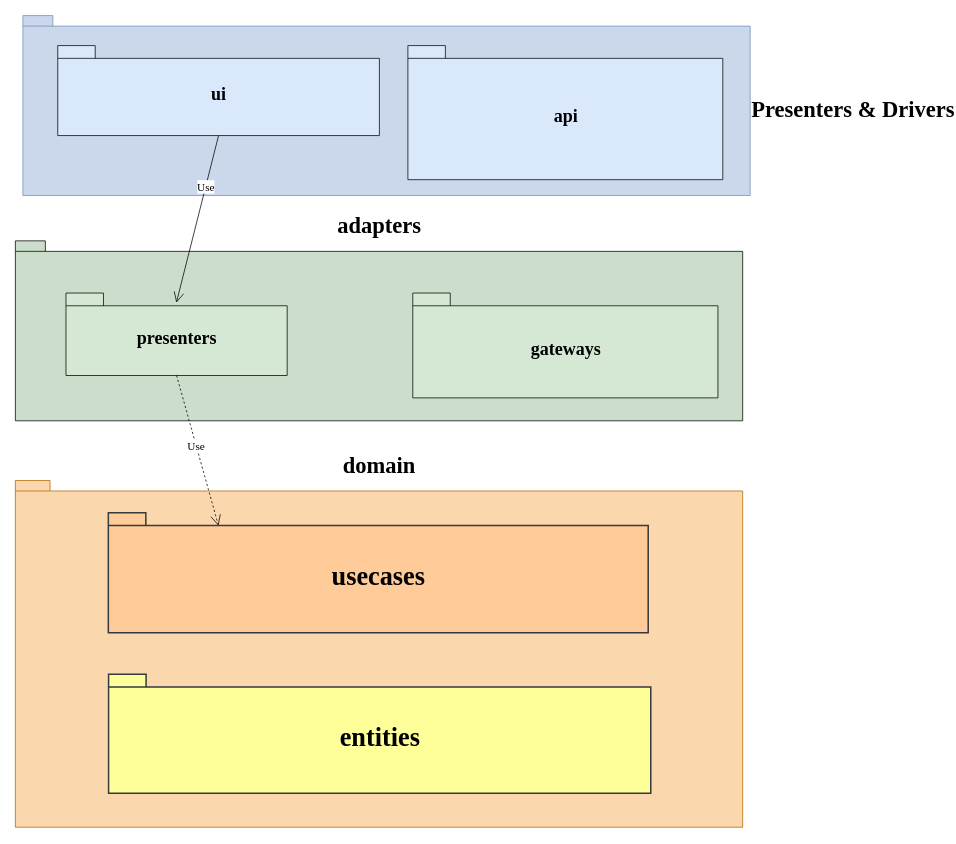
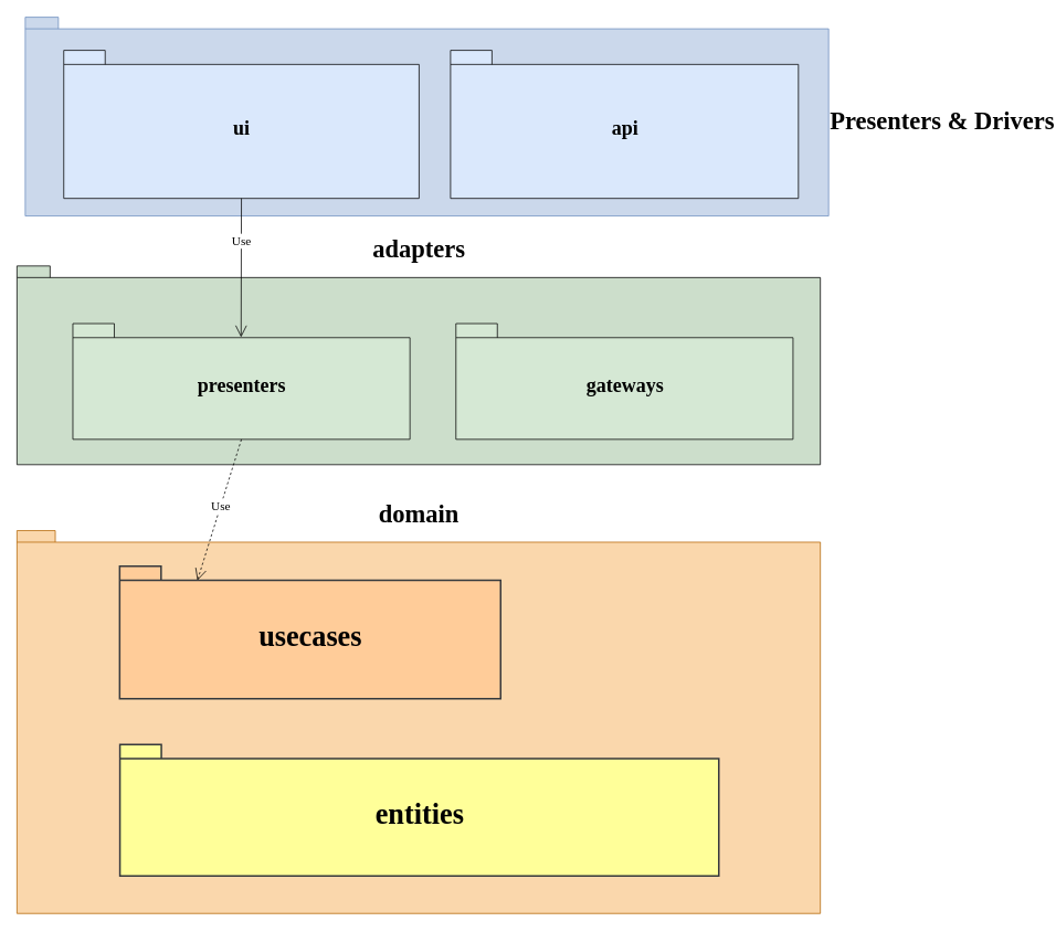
  <mxCell id="0" />
  <mxCell id="1" parent="0" />
  <mxCell id="2" value="&lt;font style=&quot;font-size: 30px&quot;&gt;Presenters &amp;amp; Drivers&lt;/font&gt;" style="shape=folder;fontStyle=1;spacingTop=10;tabWidth=40;tabHeight=14;tabPosition=left;html=1;fontSize=15;labelPosition=right;verticalLabelPosition=middle;align=left;verticalAlign=middle;fontFamily=Verdana;fillColor=#CBD8EB;strokeColor=#6c8ebf;" parent="1" vertex="1"><mxGeometry x="30" y="20" width="970" height="240" as="geometry" /></mxCell>
  <mxCell id="3" value="" style="group;strokeColor=none;fillColor=#ffffff;labelPosition=center;verticalLabelPosition=top;align=center;verticalAlign=bottom;" parent="1" vertex="1" connectable="0"><mxGeometry x="20" y="640" width="970" height="462.46" as="geometry" /></mxCell>
  <mxCell id="4" value="&lt;font style=&quot;font-size: 30px&quot;&gt;domain&lt;br&gt;&lt;/font&gt;" style="shape=folder;fontStyle=1;spacingTop=10;tabWidth=40;tabHeight=14;tabPosition=left;html=1;fontSize=15;labelPosition=center;verticalLabelPosition=top;align=center;verticalAlign=bottom;fontFamily=Verdana;fillColor=#fad7ac;strokeColor=#b46504;" parent="3" vertex="1"><mxGeometry width="970" height="462.46" as="geometry" /></mxCell>
- <mxCell id="5" value="&lt;font style=&quot;font-size: 35px&quot;&gt;usecases&lt;/font&gt;" style="shape=folder;fontStyle=1;spacingTop=10;tabWidth=50;tabHeight=17;tabPosition=left;html=1;rounded=0;shadow=0;comic=0;labelBackgroundColor=none;strokeWidth=2;fontFamily=Verdana;fontSize=12;align=center;labelPosition=center;verticalLabelPosition=middle;verticalAlign=middle;fillColor=#ffcc99;strokeColor=#36393d;" parent="3" vertex="1"><mxGeometry x="124" y="43.12" width="720" height="160" as="geometry" /></mxCell>
+ <mxCell id="5" value="&lt;font style=&quot;font-size: 35px&quot;&gt;usecases&lt;/font&gt;" style="shape=folder;fontStyle=1;spacingTop=10;tabWidth=50;tabHeight=17;tabPosition=left;html=1;rounded=0;shadow=0;comic=0;labelBackgroundColor=none;strokeWidth=2;fontFamily=Verdana;fontSize=12;align=center;labelPosition=center;verticalLabelPosition=middle;verticalAlign=middle;fillColor=#ffcc99;strokeColor=#36393d;" parent="3" vertex="1"><mxGeometry x="124" y="43.12" width="460" height="160" as="geometry" /></mxCell>
  <mxCell id="6" value="" style="group;fontSize=13;labelPosition=center;verticalLabelPosition=middle;align=center;verticalAlign=middle;fillColor=none;strokeColor=none;strokeWidth=2;" parent="3" vertex="1" connectable="0"><mxGeometry x="228.373" y="246.71" width="706.354" height="182.06" as="geometry" /></mxCell>
  <mxCell id="7" value="&lt;font style=&quot;font-size: 35px&quot;&gt;entities&lt;/font&gt;" style="shape=folder;fontStyle=1;spacingTop=10;tabWidth=50;tabHeight=17;tabPosition=left;html=1;rounded=0;shadow=0;comic=0;labelBackgroundColor=none;strokeWidth=2;fontFamily=Verdana;fontSize=10;align=center;labelPosition=center;verticalLabelPosition=middle;verticalAlign=middle;fillColor=#FFFF99;strokeColor=#36393d;" parent="6" vertex="1"><mxGeometry x="-104.055" y="11.67" width="723.091" height="158.72" as="geometry" /></mxCell>
  <mxCell id="8" value="&lt;font style=&quot;font-size: 30px&quot;&gt;adapters&lt;/font&gt;" style="shape=folder;fontStyle=1;spacingTop=10;tabWidth=40;tabHeight=14;tabPosition=left;html=1;fontSize=15;labelPosition=center;verticalLabelPosition=top;align=center;verticalAlign=bottom;fontFamily=Verdana;fillColor=#CCDECB;strokeColor=#000000;" parent="1" vertex="1"><mxGeometry x="20" y="320.41" width="970" height="240" as="geometry" /></mxCell>
- <mxCell id="9" value="&lt;font style=&quot;font-size: 24px&quot;&gt;presenters&lt;/font&gt;" style="shape=folder;fontStyle=1;spacingTop=10;tabWidth=50;tabHeight=17;tabPosition=left;html=1;rounded=0;shadow=0;comic=0;labelBackgroundColor=none;strokeWidth=1;fontFamily=Verdana;fontSize=10;align=center;labelPosition=center;verticalLabelPosition=middle;verticalAlign=middle;fillColor=#d5e8d4;strokeColor=#000000;" parent="1" vertex="1"><mxGeometry x="87.5" y="390" width="295" height="110" as="geometry" /></mxCell>
+ <mxCell id="9" value="&lt;font style=&quot;font-size: 24px&quot;&gt;presenters&lt;/font&gt;" style="shape=folder;fontStyle=1;spacingTop=10;tabWidth=50;tabHeight=17;tabPosition=left;html=1;rounded=0;shadow=0;comic=0;labelBackgroundColor=none;strokeWidth=1;fontFamily=Verdana;fontSize=10;align=center;labelPosition=center;verticalLabelPosition=middle;verticalAlign=middle;fillColor=#d5e8d4;strokeColor=#000000;" parent="1" vertex="1"><mxGeometry x="87.5" y="390" width="407" height="139.82" as="geometry" /></mxCell>
  <mxCell id="10" value="" style="group;fillColor=none;strokeColor=none;" parent="1" vertex="1" connectable="0"><mxGeometry x="550" y="390" width="407" height="139.82" as="geometry" /></mxCell>
  <mxCell id="11" value="&lt;font style=&quot;font-size: 24px&quot;&gt;gateways&lt;/font&gt;" style="shape=folder;fontStyle=1;spacingTop=10;tabWidth=50;tabHeight=17;tabPosition=left;html=1;rounded=0;shadow=0;comic=0;labelBackgroundColor=none;strokeWidth=1;fontFamily=Verdana;fontSize=10;align=center;labelPosition=center;verticalLabelPosition=middle;verticalAlign=middle;fillColor=#d5e8d4;strokeColor=#000000;" parent="10" vertex="1"><mxGeometry width="407.0" height="139.82" as="geometry" /></mxCell>
- <mxCell id="12" value="&lt;font style=&quot;font-size: 24px&quot;&gt;ui&lt;/font&gt;" style="shape=folder;fontStyle=1;spacingTop=10;tabWidth=50;tabHeight=17;tabPosition=left;html=1;rounded=0;shadow=0;comic=0;labelBackgroundColor=none;strokeWidth=1;fontFamily=Verdana;fontSize=18;align=center;labelPosition=center;verticalLabelPosition=middle;verticalAlign=middle;fillColor=#dae8fc;strokeColor=#000000;" parent="1" vertex="1"><mxGeometry x="76.5" y="60" width="429" height="120" as="geometry" /></mxCell>
+ <mxCell id="12" value="&lt;font style=&quot;font-size: 24px&quot;&gt;ui&lt;/font&gt;" style="shape=folder;fontStyle=1;spacingTop=10;tabWidth=50;tabHeight=17;tabPosition=left;html=1;rounded=0;shadow=0;comic=0;labelBackgroundColor=none;strokeWidth=1;fontFamily=Verdana;fontSize=18;align=center;labelPosition=center;verticalLabelPosition=middle;verticalAlign=middle;fillColor=#dae8fc;strokeColor=#000000;" parent="1" vertex="1"><mxGeometry x="76.5" y="60" width="429" height="178.82" as="geometry" /></mxCell>
  <mxCell id="13" value="Use" style="endArrow=open;endSize=12;dashed=0;html=1;fontFamily=Verdana;fontSize=15;exitX=0.5;exitY=1;exitDx=0;exitDy=0;exitPerimeter=0;entryX=0.499;entryY=0.118;entryDx=0;entryDy=0;entryPerimeter=0;" parent="1" source="12" target="9" edge="1"><mxGeometry x="-0.39" width="160" relative="1" as="geometry"><mxPoint x="190" y="282.59" as="sourcePoint" /><mxPoint x="-10" as="targetPoint" y="430" /><mxPoint as="offset" /></mxGeometry></mxCell>
  <mxCell id="14" value="&lt;font style=&quot;font-size: 24px&quot;&gt;api&lt;/font&gt;" style="shape=folder;fontStyle=1;spacingTop=10;tabWidth=50;tabHeight=17;tabPosition=left;html=1;rounded=0;shadow=0;comic=0;labelBackgroundColor=none;strokeWidth=1;fontFamily=Verdana;fontSize=18;align=center;labelPosition=center;verticalLabelPosition=middle;verticalAlign=middle;fillColor=#dae8fc;strokeColor=#000000;" parent="1" vertex="1"><mxGeometry x="543.5" y="60" width="420" height="178.82" as="geometry" /></mxCell>
  <mxCell id="15" value="Use" style="endArrow=open;endSize=12;dashed=1;html=1;fontFamily=Verdana;fontSize=15;exitX=0.5;exitY=1;exitDx=0;exitDy=0;exitPerimeter=0;entryX=0.204;entryY=0.107;entryDx=0;entryDy=0;entryPerimeter=0;" parent="1" source="9" target="5" edge="1"><mxGeometry x="-0.059" width="160" relative="1" as="geometry"><mxPoint x="-66.66" y="560.16" as="sourcePoint" /><mxPoint x="148" y="711" as="targetPoint" /><Array as="points" /><mxPoint as="offset" /></mxGeometry></mxCell>
